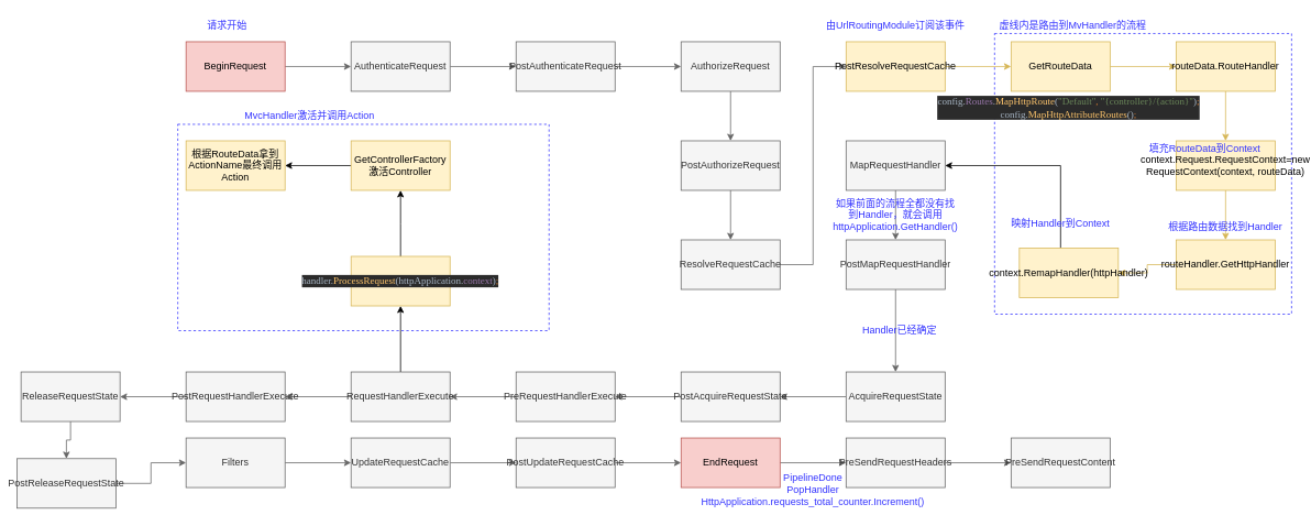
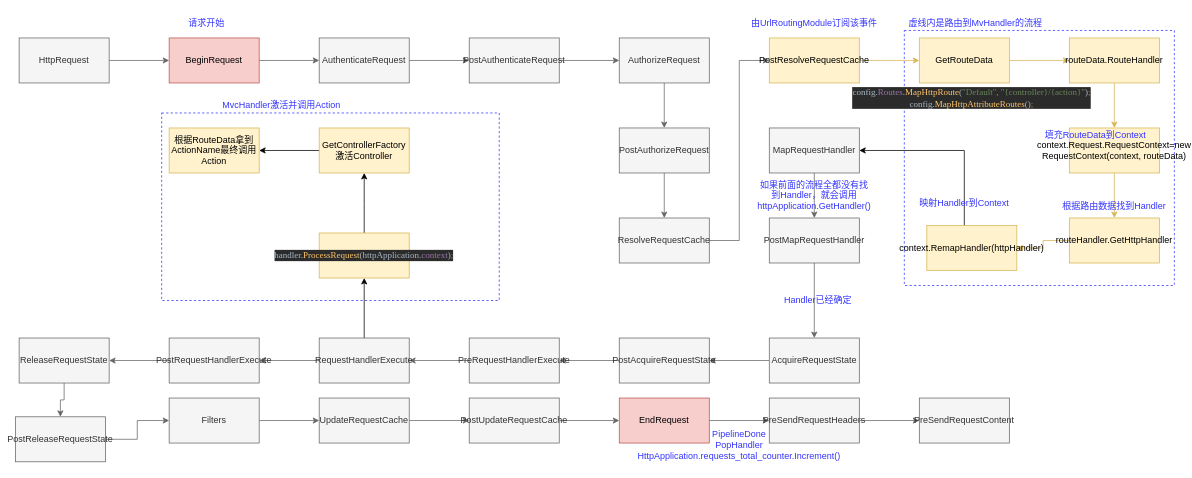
  <mxCell id="0" />
  <mxCell id="1" parent="0" />
  <mxCell id="2" value="" style="rounded=0;whiteSpace=wrap;html=1;fillColor=none;dashed=1;strokeColor=#3333FF;" vertex="1" parent="1"><mxGeometry x="1205" y="40" width="360" height="340" as="geometry" /></mxCell>
+ <mxCell id="3" value="" style="edgeStyle=orthogonalEdgeStyle;rounded=0;orthogonalLoop=1;jettySize=auto;html=1;fillColor=#f5f5f5;strokeColor=#666666;" parent="1" source="4" target="6" edge="1"><mxGeometry relative="1" as="geometry" /></mxCell>
+ <mxCell id="4" value="HttpRequest" style="rounded=0;whiteSpace=wrap;html=1;fillColor=#f5f5f5;align=center;strokeColor=#666666;fontColor=#333333;" parent="1" vertex="1"><mxGeometry x="25" y="50" width="120" height="60" as="geometry" /></mxCell>
  <mxCell id="5" value="" style="edgeStyle=orthogonalEdgeStyle;rounded=0;orthogonalLoop=1;jettySize=auto;html=1;fillColor=#f5f5f5;strokeColor=#666666;" parent="1" source="6" target="8" edge="1"><mxGeometry relative="1" as="geometry" /></mxCell>
  <mxCell id="6" value="BeginRequest" style="rounded=0;whiteSpace=wrap;html=1;fillColor=#f8cecc;align=center;strokeColor=#b85450;" parent="1" vertex="1"><mxGeometry x="225" y="50" width="120" height="60" as="geometry" /></mxCell>
  <mxCell id="7" value="" style="edgeStyle=orthogonalEdgeStyle;rounded=0;orthogonalLoop=1;jettySize=auto;html=1;fillColor=#f5f5f5;strokeColor=#666666;" parent="1" source="8" target="10" edge="1"><mxGeometry relative="1" as="geometry" /></mxCell>
  <mxCell id="8" value="AuthenticateRequest" style="rounded=0;whiteSpace=wrap;html=1;fillColor=#f5f5f5;align=center;strokeColor=#666666;fontColor=#333333;" parent="1" vertex="1"><mxGeometry x="425" y="50" width="120" height="60" as="geometry" /></mxCell>
  <mxCell id="9" value="" style="edgeStyle=orthogonalEdgeStyle;rounded=0;orthogonalLoop=1;jettySize=auto;html=1;fillColor=#f5f5f5;strokeColor=#666666;" parent="1" source="10" target="12" edge="1"><mxGeometry relative="1" as="geometry" /></mxCell>
  <mxCell id="10" value="PostAuthenticateRequest" style="rounded=0;whiteSpace=wrap;html=1;fillColor=#f5f5f5;align=center;strokeColor=#666666;fontColor=#333333;" parent="1" vertex="1"><mxGeometry x="625" y="50" width="120" height="60" as="geometry" /></mxCell>
  <mxCell id="11" value="" style="edgeStyle=orthogonalEdgeStyle;rounded=0;orthogonalLoop=1;jettySize=auto;html=1;fillColor=#f5f5f5;strokeColor=#666666;" edge="1" parent="1" source="12" target="14"><mxGeometry relative="1" as="geometry" /></mxCell>
  <mxCell id="12" value="AuthorizeRequest" style="rounded=0;whiteSpace=wrap;html=1;fillColor=#f5f5f5;align=center;strokeColor=#666666;fontColor=#333333;" parent="1" vertex="1"><mxGeometry x="825" y="50" width="120" height="60" as="geometry" /></mxCell>
  <mxCell id="13" value="" style="edgeStyle=orthogonalEdgeStyle;rounded=0;orthogonalLoop=1;jettySize=auto;html=1;fillColor=#f5f5f5;strokeColor=#666666;" edge="1" parent="1" source="14" target="16"><mxGeometry relative="1" as="geometry" /></mxCell>
  <mxCell id="14" value="PostAuthorizeRequest" style="rounded=0;whiteSpace=wrap;html=1;fillColor=#f5f5f5;align=center;strokeColor=#666666;fontColor=#333333;" parent="1" vertex="1"><mxGeometry x="825" y="170" width="120" height="60" as="geometry" /></mxCell>
  <mxCell id="15" style="edgeStyle=orthogonalEdgeStyle;rounded=0;orthogonalLoop=1;jettySize=auto;html=1;entryX=0;entryY=0.5;entryDx=0;entryDy=0;fillColor=#f5f5f5;strokeColor=#666666;" edge="1" parent="1" source="16" target="18"><mxGeometry relative="1" as="geometry" /></mxCell>
  <mxCell id="16" value="ResolveRequestCache" style="rounded=0;whiteSpace=wrap;html=1;fillColor=#f5f5f5;align=center;strokeColor=#666666;fontColor=#333333;" parent="1" vertex="1"><mxGeometry x="825" y="290" width="120" height="60" as="geometry" /></mxCell>
  <mxCell id="17" value="" style="edgeStyle=orthogonalEdgeStyle;rounded=0;orthogonalLoop=1;jettySize=auto;html=1;fillColor=#fff2cc;strokeColor=#d6b656;" edge="1" parent="1" source="18" target="20"><mxGeometry relative="1" as="geometry" /></mxCell>
  <mxCell id="18" value="PostResolveRequestCache" style="rounded=0;whiteSpace=wrap;html=1;fillColor=#fff2cc;align=center;strokeColor=#d6b656;" parent="1" vertex="1"><mxGeometry x="1025" y="50" width="120" height="60" as="geometry" /></mxCell>
  <mxCell id="19" value="" style="edgeStyle=orthogonalEdgeStyle;rounded=0;orthogonalLoop=1;jettySize=auto;html=1;fillColor=#fff2cc;strokeColor=#d6b656;" edge="1" parent="1" source="20" target="22"><mxGeometry relative="1" as="geometry" /></mxCell>
  <mxCell id="20" value="GetRouteData" style="rounded=0;whiteSpace=wrap;html=1;fillColor=#fff2cc;align=center;strokeColor=#d6b656;" vertex="1" parent="1"><mxGeometry x="1225" y="50" width="120" height="60" as="geometry" /></mxCell>
  <mxCell id="21" value="" style="edgeStyle=orthogonalEdgeStyle;rounded=0;orthogonalLoop=1;jettySize=auto;html=1;fillColor=#fff2cc;strokeColor=#d6b656;" edge="1" parent="1" source="22" target="24"><mxGeometry relative="1" as="geometry" /></mxCell>
  <mxCell id="22" value="routeData.RouteHandler" style="rounded=0;whiteSpace=wrap;html=1;fillColor=#fff2cc;align=center;strokeColor=#d6b656;" vertex="1" parent="1"><mxGeometry x="1425" y="50" width="120" height="60" as="geometry" /></mxCell>
  <mxCell id="23" value="" style="edgeStyle=orthogonalEdgeStyle;rounded=0;orthogonalLoop=1;jettySize=auto;html=1;fillColor=#fff2cc;strokeColor=#d6b656;" edge="1" parent="1" source="24" target="26"><mxGeometry relative="1" as="geometry" /></mxCell>
  <mxCell id="24" value="context.Request.RequestContext=new RequestContext(context, routeData)" style="rounded=0;whiteSpace=wrap;html=1;fillColor=#fff2cc;align=center;strokeColor=#d6b656;" vertex="1" parent="1"><mxGeometry x="1425" y="170" width="120" height="60" as="geometry" /></mxCell>
  <mxCell id="25" value="" style="edgeStyle=orthogonalEdgeStyle;rounded=0;orthogonalLoop=1;jettySize=auto;html=1;fillColor=#fff2cc;strokeColor=#d6b656;" edge="1" parent="1" source="26" target="28"><mxGeometry relative="1" as="geometry" /></mxCell>
  <mxCell id="26" value="routeHandler.GetHttpHandler" style="rounded=0;whiteSpace=wrap;html=1;fillColor=#fff2cc;align=center;strokeColor=#d6b656;" vertex="1" parent="1"><mxGeometry x="1425" y="290" width="120" height="60" as="geometry" /></mxCell>
  <mxCell id="27" style="edgeStyle=orthogonalEdgeStyle;rounded=0;orthogonalLoop=1;jettySize=auto;html=1;entryX=1;entryY=0.5;entryDx=0;entryDy=0;" edge="1" parent="1" source="28" target="30"><mxGeometry relative="1" as="geometry"><Array as="points"><mxPoint x="1285" y="200" /></Array></mxGeometry></mxCell>
  <mxCell id="28" value="context.RemapHandler(httpHandler)" style="rounded=0;whiteSpace=wrap;html=1;fillColor=#fff2cc;align=center;strokeColor=#d6b656;" vertex="1" parent="1"><mxGeometry x="1235" y="300" width="120" height="60" as="geometry" /></mxCell>
  <mxCell id="29" value="" style="edgeStyle=orthogonalEdgeStyle;rounded=0;orthogonalLoop=1;jettySize=auto;html=1;fillColor=#f5f5f5;strokeColor=#666666;" edge="1" parent="1" source="30" target="32"><mxGeometry relative="1" as="geometry" /></mxCell>
  <mxCell id="30" value="MapRequestHandler" style="rounded=0;whiteSpace=wrap;html=1;fillColor=#f5f5f5;align=center;strokeColor=#666666;fontColor=#333333;" vertex="1" parent="1"><mxGeometry x="1025" y="170" width="120" height="60" as="geometry" /></mxCell>
  <mxCell id="31" value="" style="edgeStyle=orthogonalEdgeStyle;rounded=0;orthogonalLoop=1;jettySize=auto;html=1;fillColor=#f5f5f5;strokeColor=#666666;" edge="1" parent="1" source="32" target="34"><mxGeometry relative="1" as="geometry" /></mxCell>
  <mxCell id="32" value="PostMapRequestHandler" style="rounded=0;whiteSpace=wrap;html=1;fillColor=#f5f5f5;align=center;strokeColor=#666666;fontColor=#333333;" vertex="1" parent="1"><mxGeometry x="1025" y="290" width="120" height="60" as="geometry" /></mxCell>
  <mxCell id="33" value="" style="edgeStyle=orthogonalEdgeStyle;rounded=0;orthogonalLoop=1;jettySize=auto;html=1;fillColor=#f5f5f5;strokeColor=#666666;" edge="1" parent="1" source="34" target="36"><mxGeometry relative="1" as="geometry" /></mxCell>
  <mxCell id="34" value="AcquireRequestState" style="rounded=0;whiteSpace=wrap;html=1;fillColor=#f5f5f5;align=center;strokeColor=#666666;fontColor=#333333;" vertex="1" parent="1"><mxGeometry x="1025" y="450" width="120" height="60" as="geometry" /></mxCell>
  <mxCell id="35" value="" style="edgeStyle=orthogonalEdgeStyle;rounded=0;orthogonalLoop=1;jettySize=auto;html=1;fillColor=#f5f5f5;strokeColor=#666666;" edge="1" parent="1" source="36" target="38"><mxGeometry relative="1" as="geometry" /></mxCell>
  <mxCell id="36" value="PostAcquireRequestState" style="rounded=0;whiteSpace=wrap;html=1;fillColor=#f5f5f5;align=center;strokeColor=#666666;fontColor=#333333;" vertex="1" parent="1"><mxGeometry x="825" y="450" width="120" height="60" as="geometry" /></mxCell>
  <mxCell id="37" value="" style="edgeStyle=orthogonalEdgeStyle;rounded=0;orthogonalLoop=1;jettySize=auto;html=1;fillColor=#f5f5f5;strokeColor=#666666;" edge="1" parent="1" source="38" target="41"><mxGeometry relative="1" as="geometry" /></mxCell>
  <mxCell id="38" value="PreRequestHandlerExecute" style="rounded=0;whiteSpace=wrap;html=1;fillColor=#f5f5f5;align=center;strokeColor=#666666;fontColor=#333333;" vertex="1" parent="1"><mxGeometry x="625" y="450" width="120" height="60" as="geometry" /></mxCell>
  <mxCell id="39" value="" style="edgeStyle=orthogonalEdgeStyle;rounded=0;orthogonalLoop=1;jettySize=auto;html=1;fillColor=#f5f5f5;strokeColor=#666666;" edge="1" parent="1" source="41" target="45"><mxGeometry relative="1" as="geometry" /></mxCell>
  <mxCell id="40" value="" style="edgeStyle=orthogonalEdgeStyle;rounded=0;orthogonalLoop=1;jettySize=auto;html=1;fontColor=#3333FF;" edge="1" parent="1" source="41" target="43"><mxGeometry relative="1" as="geometry" /></mxCell>
  <mxCell id="41" value="RequestHandlerExecute" style="rounded=0;whiteSpace=wrap;html=1;fillColor=#f5f5f5;align=center;strokeColor=#666666;fontColor=#333333;" vertex="1" parent="1"><mxGeometry x="425" y="450" width="120" height="60" as="geometry" /></mxCell>
  <mxCell id="42" value="" style="edgeStyle=orthogonalEdgeStyle;rounded=0;orthogonalLoop=1;jettySize=auto;html=1;fontColor=#3333FF;" edge="1" parent="1" source="43"><mxGeometry relative="1" as="geometry"><mxPoint x="485" y="230" as="targetPoint" /></mxGeometry></mxCell>
  <mxCell id="43" value="&lt;pre style=&quot;background-color: #2b2b2b ; color: #a9b7c6 ; font-family: &amp;#34;menlo&amp;#34; ; font-size: 9.0pt&quot;&gt;handler.&lt;span style=&quot;color: #ffc66d&quot;&gt;ProcessRequest&lt;/span&gt;(httpApplication.&lt;span style=&quot;color: #9876aa&quot;&gt;context&lt;/span&gt;)&lt;span style=&quot;color: #cc7832&quot;&gt;;&lt;/span&gt;&lt;/pre&gt;" style="rounded=0;whiteSpace=wrap;html=1;fillColor=#fff2cc;align=center;strokeColor=#d6b656;" vertex="1" parent="1"><mxGeometry x="425" y="310" width="120" height="60" as="geometry" /></mxCell>
  <mxCell id="44" value="" style="edgeStyle=orthogonalEdgeStyle;rounded=0;orthogonalLoop=1;jettySize=auto;html=1;fillColor=#f5f5f5;strokeColor=#666666;" edge="1" parent="1" source="45" target="47"><mxGeometry relative="1" as="geometry" /></mxCell>
  <mxCell id="45" value="PostRequestHandlerExecute" style="rounded=0;whiteSpace=wrap;html=1;fillColor=#f5f5f5;align=center;strokeColor=#666666;fontColor=#333333;" vertex="1" parent="1"><mxGeometry x="225" y="450" width="120" height="60" as="geometry" /></mxCell>
  <mxCell id="46" value="" style="edgeStyle=orthogonalEdgeStyle;rounded=0;orthogonalLoop=1;jettySize=auto;html=1;fillColor=#f5f5f5;strokeColor=#666666;" edge="1" parent="1" source="47" target="49"><mxGeometry relative="1" as="geometry" /></mxCell>
  <mxCell id="47" value="ReleaseRequestState" style="rounded=0;whiteSpace=wrap;html=1;fillColor=#f5f5f5;align=center;strokeColor=#666666;fontColor=#333333;" vertex="1" parent="1"><mxGeometry x="25" y="450" width="120" height="60" as="geometry" /></mxCell>
  <mxCell id="48" value="" style="edgeStyle=orthogonalEdgeStyle;rounded=0;orthogonalLoop=1;jettySize=auto;html=1;fillColor=#f5f5f5;strokeColor=#666666;" edge="1" parent="1" source="49" target="51"><mxGeometry relative="1" as="geometry" /></mxCell>
  <mxCell id="49" value="PostReleaseRequestState" style="rounded=0;whiteSpace=wrap;html=1;fillColor=#f5f5f5;align=center;strokeColor=#666666;fontColor=#333333;" vertex="1" parent="1"><mxGeometry x="20" y="555" width="120" height="60" as="geometry" /></mxCell>
  <mxCell id="50" value="" style="edgeStyle=orthogonalEdgeStyle;rounded=0;orthogonalLoop=1;jettySize=auto;html=1;fillColor=#f5f5f5;strokeColor=#666666;" edge="1" parent="1" source="51" target="53"><mxGeometry relative="1" as="geometry" /></mxCell>
  <mxCell id="51" value="Filters" style="rounded=0;whiteSpace=wrap;html=1;fillColor=#f5f5f5;align=center;strokeColor=#666666;fontColor=#333333;" vertex="1" parent="1"><mxGeometry x="225" y="530" width="120" height="60" as="geometry" /></mxCell>
  <mxCell id="52" value="" style="edgeStyle=orthogonalEdgeStyle;rounded=0;orthogonalLoop=1;jettySize=auto;html=1;fillColor=#f5f5f5;strokeColor=#666666;" edge="1" parent="1" source="53" target="55"><mxGeometry relative="1" as="geometry" /></mxCell>
  <mxCell id="53" value="UpdateRequestCache" style="rounded=0;whiteSpace=wrap;html=1;fillColor=#f5f5f5;align=center;strokeColor=#666666;fontColor=#333333;" vertex="1" parent="1"><mxGeometry x="425" y="530" width="120" height="60" as="geometry" /></mxCell>
  <mxCell id="54" value="" style="edgeStyle=orthogonalEdgeStyle;rounded=0;orthogonalLoop=1;jettySize=auto;html=1;fillColor=#f5f5f5;strokeColor=#666666;" edge="1" parent="1" source="55" target="57"><mxGeometry relative="1" as="geometry" /></mxCell>
  <mxCell id="55" value="PostUpdateRequestCache" style="rounded=0;whiteSpace=wrap;html=1;fillColor=#f5f5f5;align=center;strokeColor=#666666;fontColor=#333333;" vertex="1" parent="1"><mxGeometry x="625" y="530" width="120" height="60" as="geometry" /></mxCell>
  <mxCell id="56" value="" style="edgeStyle=orthogonalEdgeStyle;rounded=0;orthogonalLoop=1;jettySize=auto;html=1;fillColor=#f5f5f5;strokeColor=#666666;" edge="1" parent="1" source="57" target="59"><mxGeometry relative="1" as="geometry" /></mxCell>
  <mxCell id="57" value="EndRequest" style="rounded=0;whiteSpace=wrap;html=1;fillColor=#f8cecc;align=center;strokeColor=#b85450;" vertex="1" parent="1"><mxGeometry x="825" y="530" width="120" height="60" as="geometry" /></mxCell>
  <mxCell id="58" value="" style="edgeStyle=orthogonalEdgeStyle;rounded=0;orthogonalLoop=1;jettySize=auto;html=1;fillColor=#f5f5f5;strokeColor=#666666;" edge="1" parent="1" source="59" target="60"><mxGeometry relative="1" as="geometry" /></mxCell>
  <mxCell id="59" value="PreSendRequestHeaders" style="rounded=0;whiteSpace=wrap;html=1;fillColor=#f5f5f5;align=center;strokeColor=#666666;fontColor=#333333;" vertex="1" parent="1"><mxGeometry x="1025" y="530" width="120" height="60" as="geometry" /></mxCell>
  <mxCell id="60" value="PreSendRequestContent" style="rounded=0;whiteSpace=wrap;html=1;fillColor=#f5f5f5;align=center;strokeColor=#666666;fontColor=#333333;" vertex="1" parent="1"><mxGeometry x="1225" y="530" width="120" height="60" as="geometry" /></mxCell>
  <mxCell id="61" value="&lt;pre style=&quot;background-color: #2b2b2b ; color: #a9b7c6 ; font-family: &amp;#34;menlo&amp;#34; ; font-size: 9.0pt&quot;&gt;config.&lt;span style=&quot;color: #9876aa&quot;&gt;Routes&lt;/span&gt;.&lt;span style=&quot;color: #ffc66d&quot;&gt;MapHttpRoute&lt;/span&gt;(&lt;span style=&quot;color: #6a8759&quot;&gt;&quot;Default&quot;&lt;/span&gt;&lt;span style=&quot;color: #cc7832&quot;&gt;, &lt;/span&gt;&lt;span style=&quot;color: #6a8759&quot;&gt;&quot;{controller}/{action}&quot;&lt;/span&gt;)&lt;span style=&quot;color: #cc7832&quot;&gt;;&lt;/span&gt;&lt;span style=&quot;color: #cc7832&quot;&gt;&lt;br&gt;&lt;/span&gt;config.&lt;span style=&quot;color: #ffc66d&quot;&gt;MapHttpAttributeRoutes&lt;/span&gt;()&lt;span style=&quot;color: #cc7832&quot;&gt;;&lt;/span&gt;&lt;/pre&gt;" style="text;html=1;strokeColor=none;fillColor=none;align=center;verticalAlign=middle;whiteSpace=wrap;rounded=0;dashed=1;" vertex="1" parent="1"><mxGeometry x="1215" y="120" width="160" height="20" as="geometry" /></mxCell>
  <mxCell id="62" value="虚线内是路由到MvHandler的流程" style="text;html=1;strokeColor=none;fillColor=none;align=center;verticalAlign=middle;whiteSpace=wrap;rounded=0;dashed=1;fontColor=#3333FF;" vertex="1" parent="1"><mxGeometry x="1205" y="20" width="190" height="20" as="geometry" /></mxCell>
  <mxCell id="63" value="如果前面的流程全都没有找到Handler，就会调用&lt;br&gt;httpApplication.GetHandler()" style="text;html=1;strokeColor=none;fillColor=none;align=center;verticalAlign=middle;whiteSpace=wrap;rounded=0;dashed=1;fontColor=#3333FF;" vertex="1" parent="1"><mxGeometry x="1065" y="250" width="40" height="20" as="geometry" /></mxCell>
  <mxCell id="64" value="" style="edgeStyle=orthogonalEdgeStyle;rounded=0;orthogonalLoop=1;jettySize=auto;html=1;fontColor=#3333FF;" edge="1" parent="1" source="65" target="66"><mxGeometry relative="1" as="geometry" /></mxCell>
  <mxCell id="65" value="GetControllerFactory激活Controller" style="rounded=0;whiteSpace=wrap;html=1;fillColor=#fff2cc;align=center;strokeColor=#d6b656;" vertex="1" parent="1"><mxGeometry x="425" y="170" width="120" height="60" as="geometry" /></mxCell>
  <mxCell id="66" value="根据RouteData拿到ActionName最终调用Action" style="rounded=0;whiteSpace=wrap;html=1;fillColor=#fff2cc;align=center;strokeColor=#d6b656;" vertex="1" parent="1"><mxGeometry x="225" y="170" width="120" height="60" as="geometry" /></mxCell>
  <mxCell id="67" value="由UrlRoutingModule订阅该事件" style="text;html=1;strokeColor=none;fillColor=none;align=center;verticalAlign=middle;whiteSpace=wrap;rounded=0;dashed=1;fontColor=#3333FF;" vertex="1" parent="1"><mxGeometry x="995" y="20" width="180" height="20" as="geometry" /></mxCell>
  <mxCell id="68" value="Handler已经确定" style="text;html=1;strokeColor=none;fillColor=none;align=center;verticalAlign=middle;whiteSpace=wrap;rounded=0;dashed=1;fontColor=#3333FF;" vertex="1" parent="1"><mxGeometry x="995" y="390" width="190" height="20" as="geometry" /></mxCell>
  <mxCell id="69" value="请求开始" style="text;html=1;strokeColor=none;fillColor=none;align=center;verticalAlign=middle;whiteSpace=wrap;rounded=0;dashed=1;fontColor=#3333FF;" vertex="1" parent="1"><mxGeometry x="245" y="20" width="60" height="20" as="geometry" /></mxCell>
  <mxCell id="70" value="" style="rounded=0;whiteSpace=wrap;html=1;dashed=1;strokeColor=#3333FF;fillColor=none;fontColor=#3333FF;" vertex="1" parent="1"><mxGeometry x="215" y="150" width="450" height="250" as="geometry" /></mxCell>
  <mxCell id="71" value="MvcHandler激活并调用Action" style="text;html=1;strokeColor=none;fillColor=none;align=center;verticalAlign=middle;whiteSpace=wrap;rounded=0;dashed=1;fontColor=#3333FF;" vertex="1" parent="1"><mxGeometry x="285" y="130" width="180" height="20" as="geometry" /></mxCell>
  <mxCell id="72" value="填充RouteData到Context" style="text;html=1;strokeColor=none;fillColor=none;align=center;verticalAlign=middle;whiteSpace=wrap;rounded=0;dashed=1;fontColor=#3333FF;" vertex="1" parent="1"><mxGeometry x="1385" y="170" width="150" height="20" as="geometry" /></mxCell>
  <mxCell id="73" value="根据路由数据找到Handler" style="text;html=1;strokeColor=none;fillColor=none;align=center;verticalAlign=middle;whiteSpace=wrap;rounded=0;dashed=1;fontColor=#3333FF;" vertex="1" parent="1"><mxGeometry x="1405" y="265" width="160" height="20" as="geometry" /></mxCell>
  <mxCell id="74" value="映射Handler到Context" style="text;html=1;strokeColor=none;fillColor=none;align=center;verticalAlign=middle;whiteSpace=wrap;rounded=0;dashed=1;fontColor=#3333FF;" vertex="1" parent="1"><mxGeometry x="1205" y="260" width="160" height="20" as="geometry" /></mxCell>
  <mxCell id="75" value="PipelineDone&lt;br&gt;PopHandler&lt;br&gt;HttpApplication.requests_total_counter.Increment()&lt;br&gt;&lt;br&gt;" style="text;html=1;strokeColor=none;fillColor=none;align=center;verticalAlign=middle;whiteSpace=wrap;rounded=0;dashed=1;fontColor=#3333FF;" vertex="1" parent="1"><mxGeometry x="965" y="590" width="40" height="20" as="geometry" /></mxCell>
